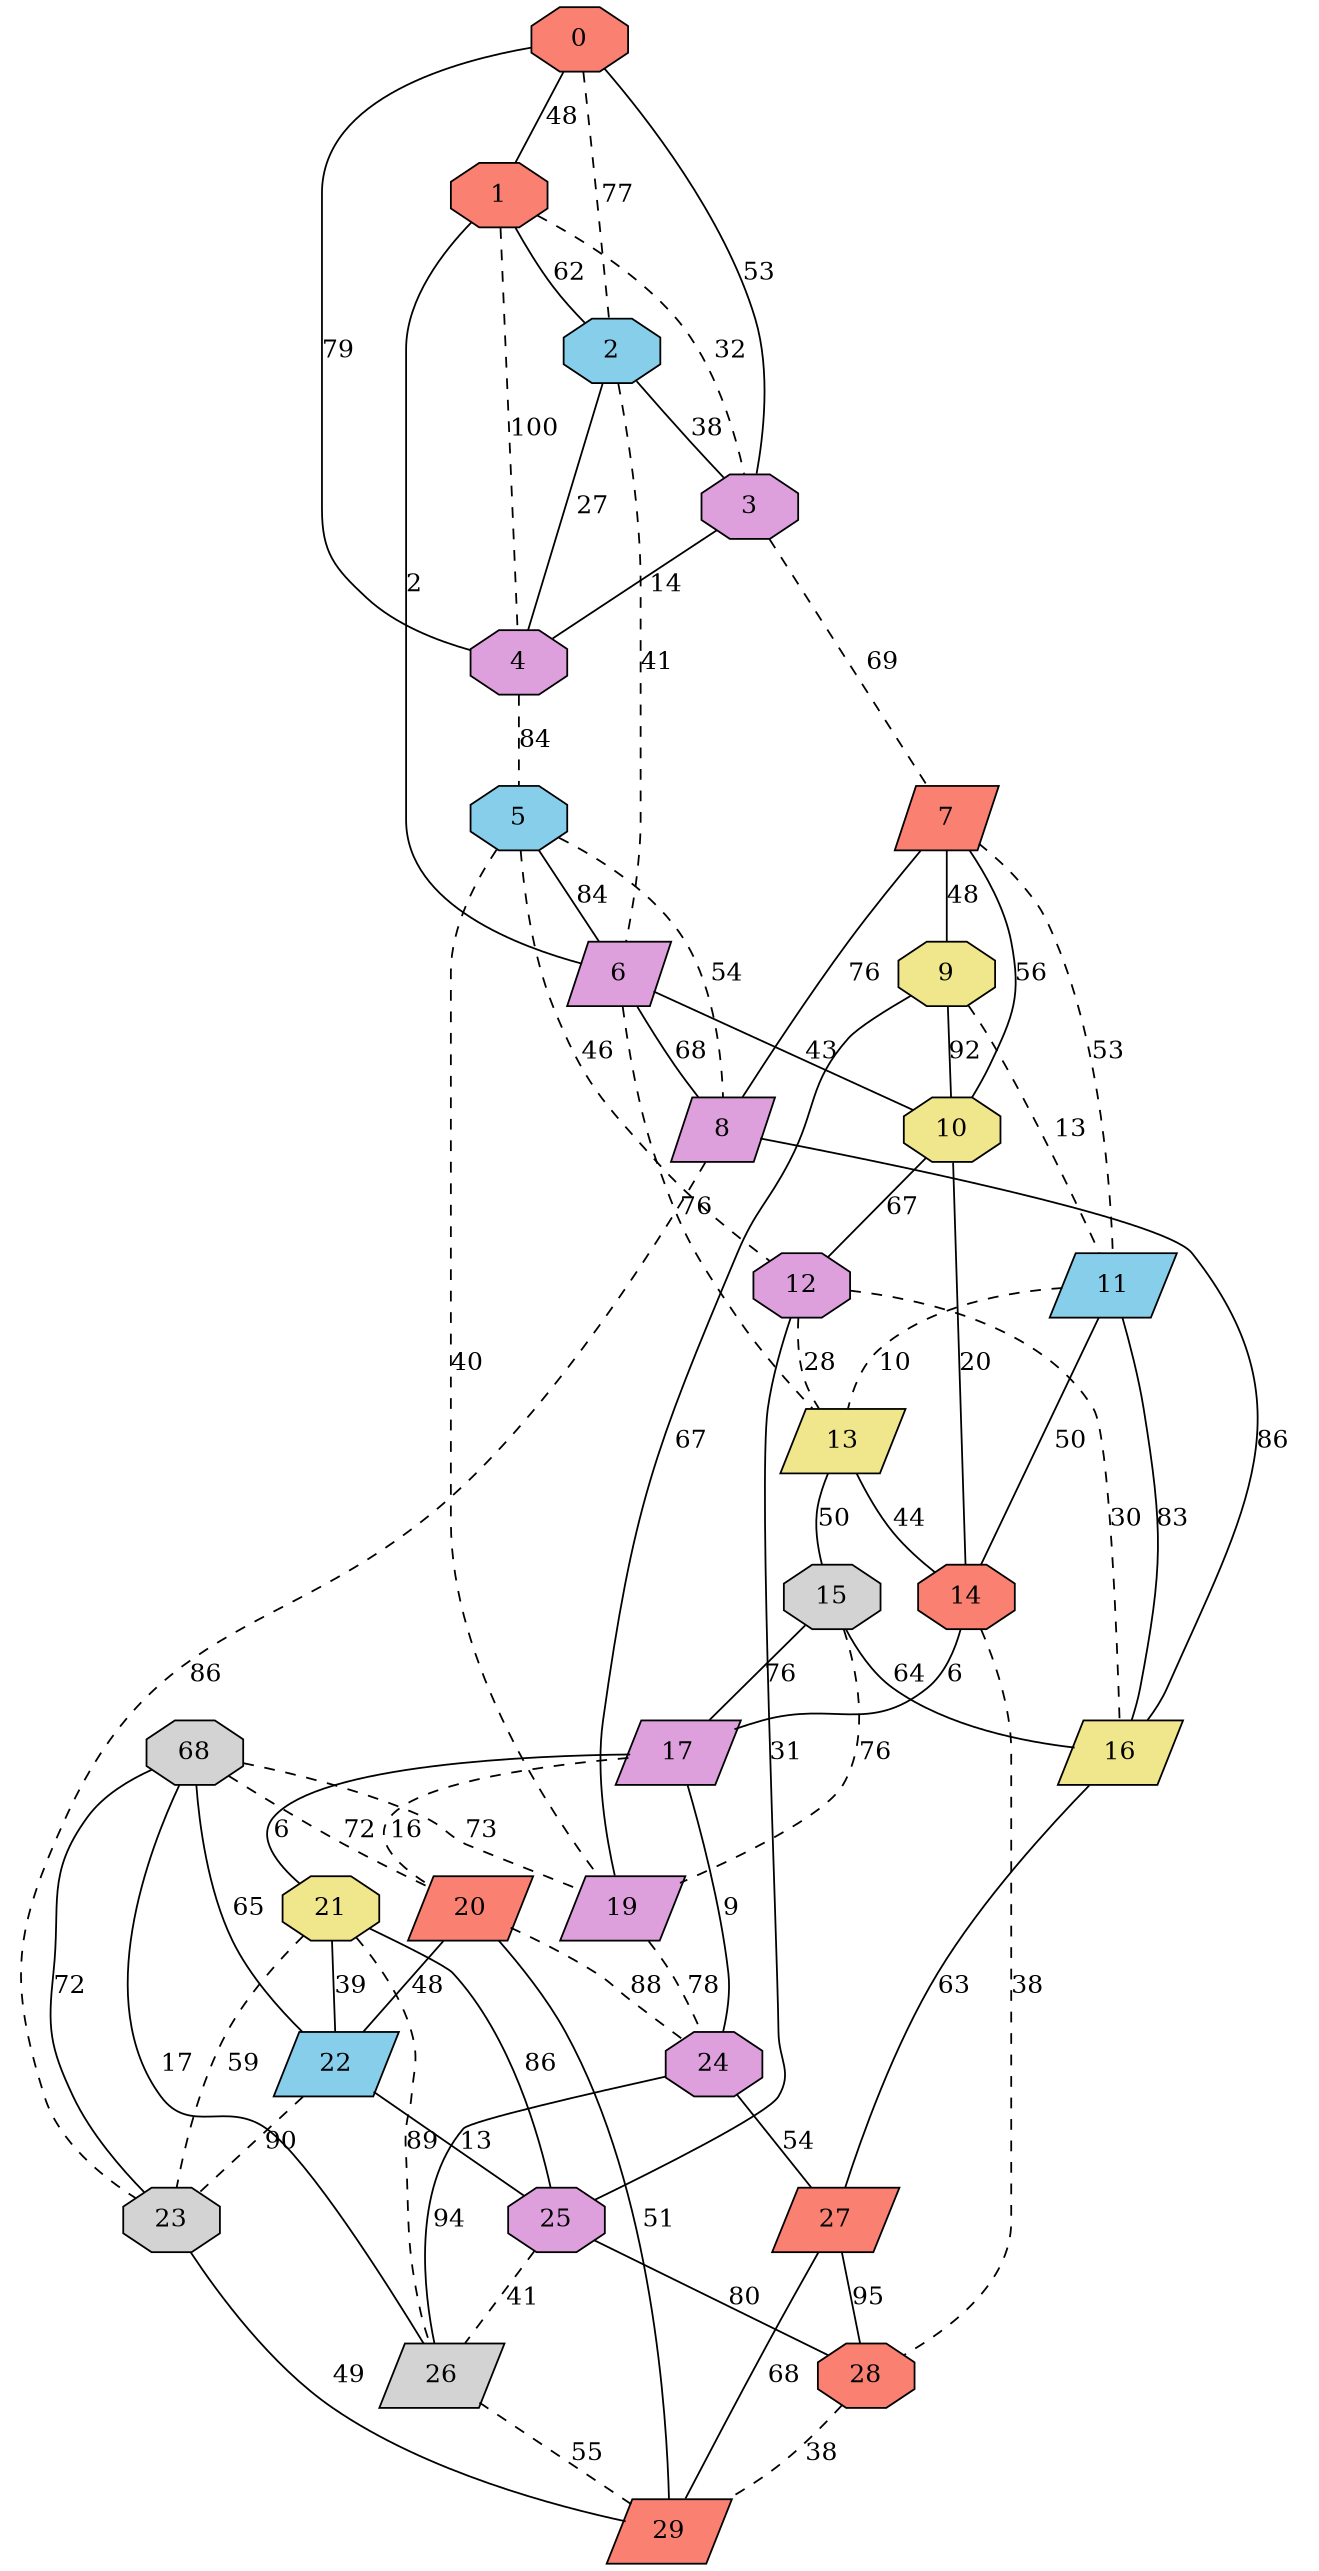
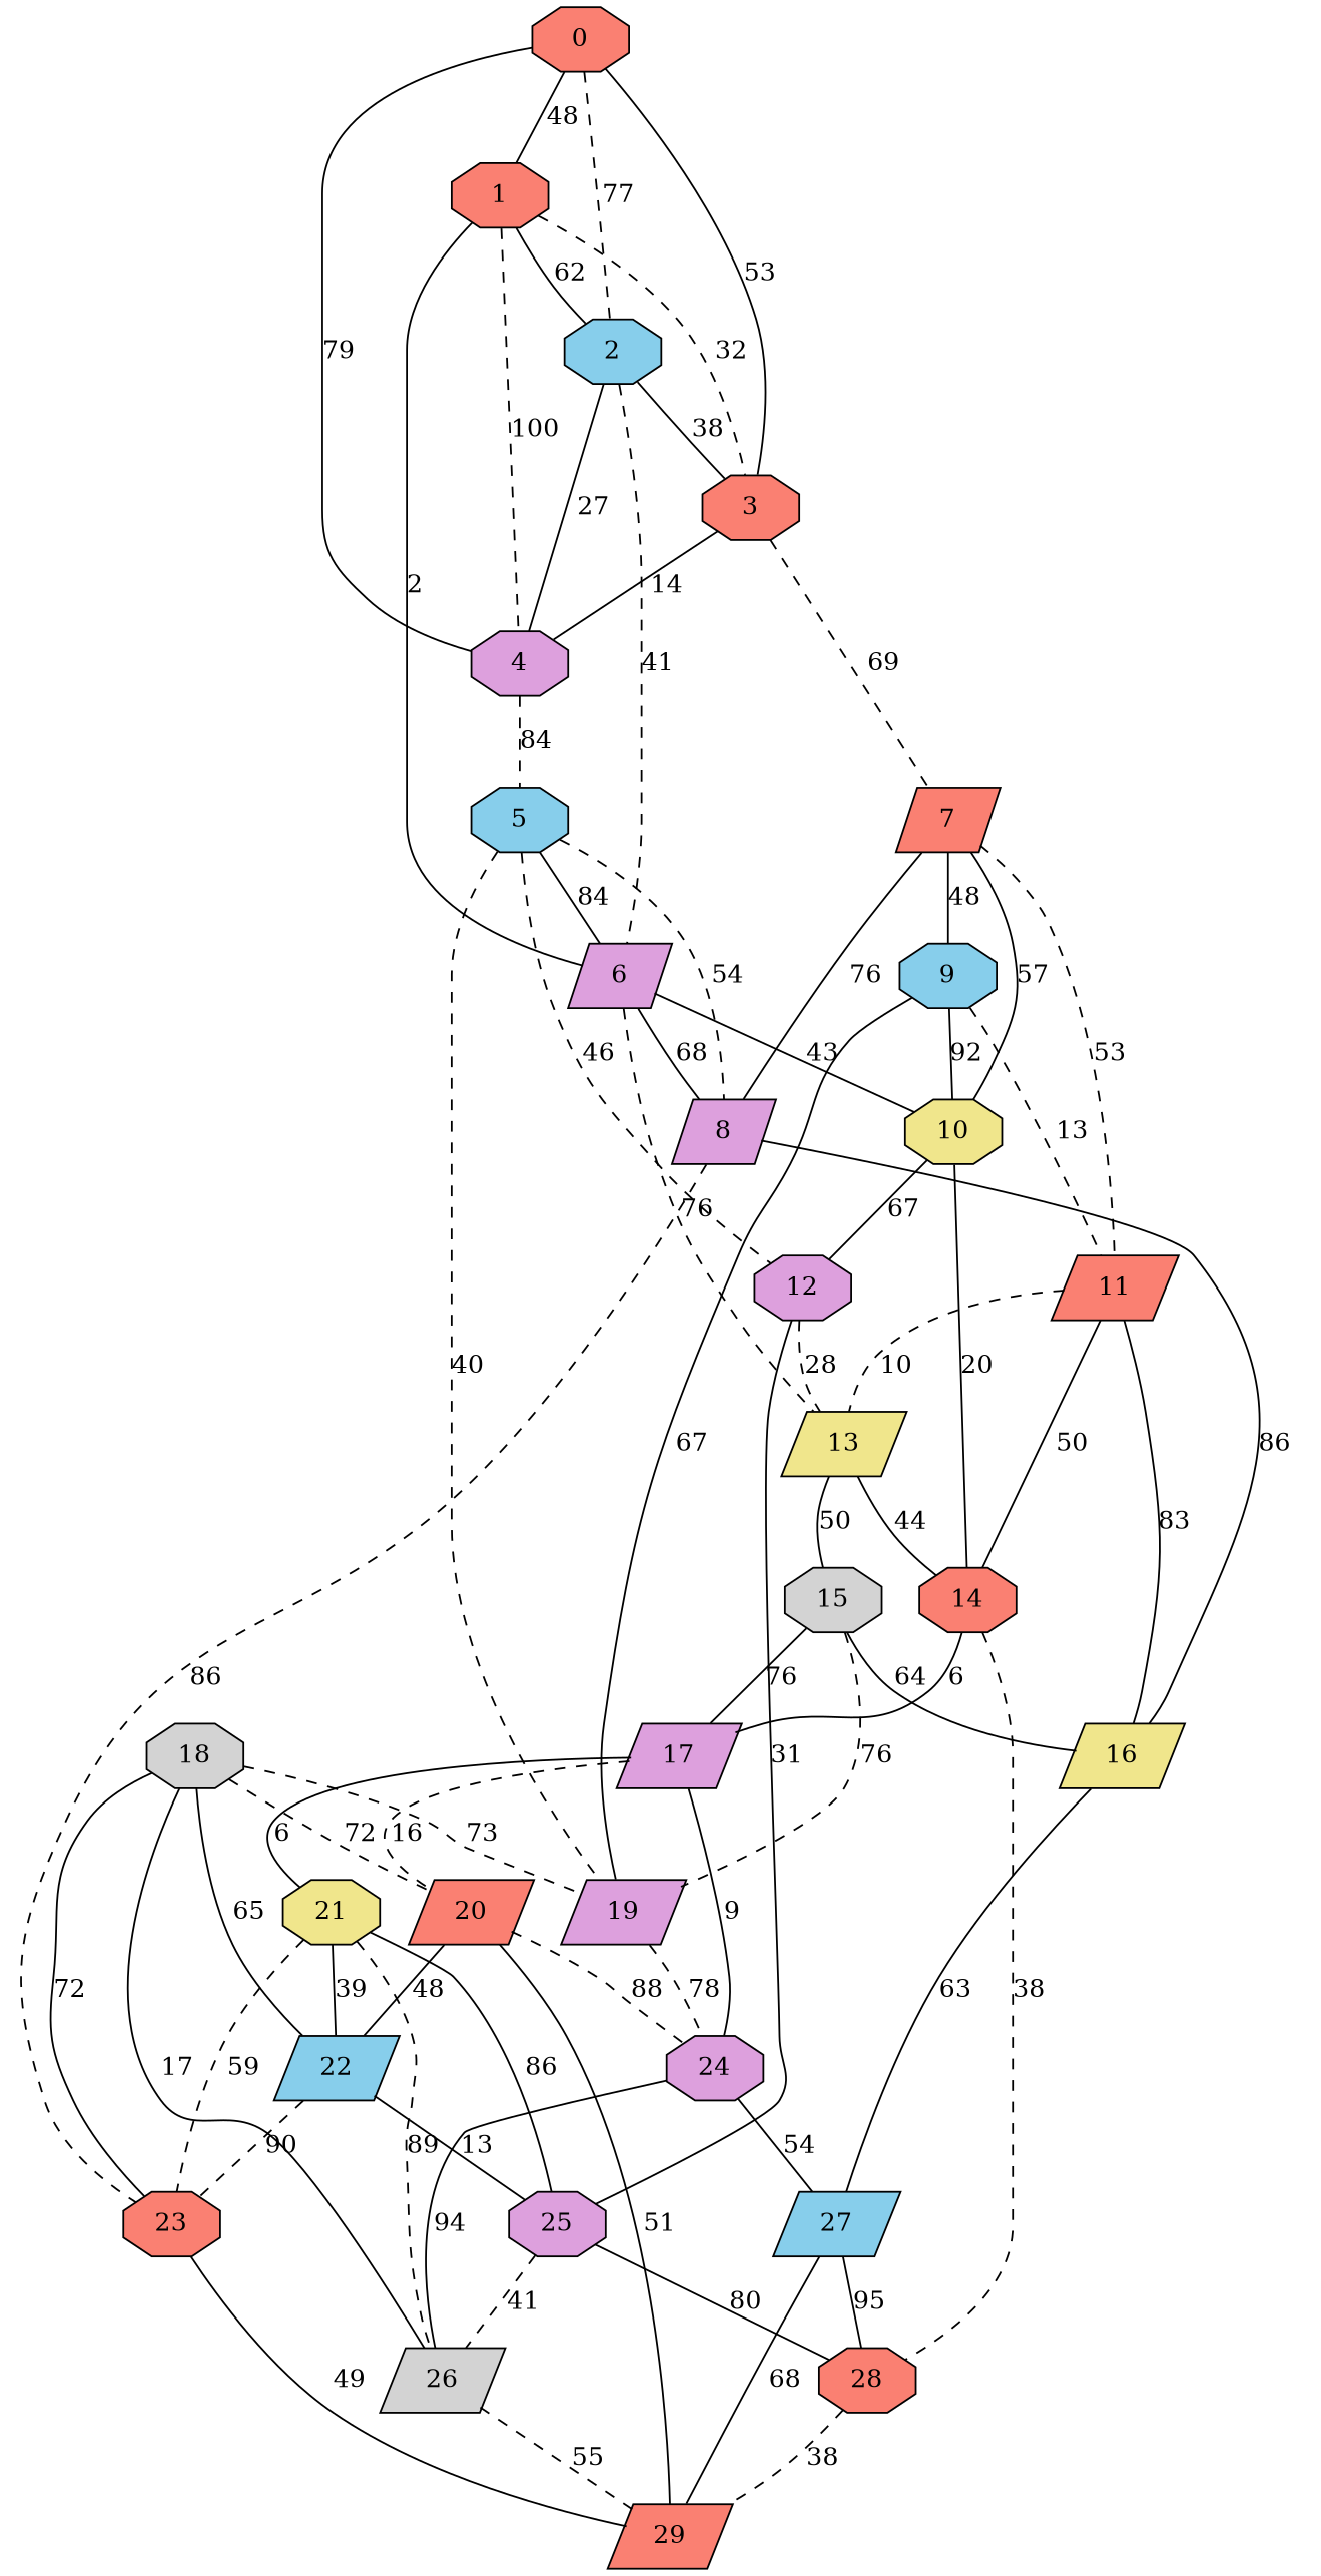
  graph {
    node [fillcolor=salmon shape=octagon style=filled]
    edge [style=solid]
    n1 [label=0]
    n2 [label=1]
    n3 [fillcolor=skyblue label=2]
-   n4 [fillcolor=plum label=3]
+   n4 [label=3]
    n5 [fillcolor=plum label=4]
    n6 [fillcolor=plum label=6 shape=parallelogram]
    n7 [label=7 shape=parallelogram]
    n8 [fillcolor=skyblue label=5]
    n9 [fillcolor=lightgrey label=15]
    n10 [fillcolor=plum label=19 shape=parallelogram]
    n11 [fillcolor=khaki label=16 shape=parallelogram]
    n12 [fillcolor=plum label=17 shape=parallelogram]
    n13 [fillcolor=plum label=8 shape=parallelogram]
    n14 [fillcolor=khaki label=10]
    n15 [fillcolor=khaki label=13 shape=parallelogram]
-   n16 [fillcolor=khaki label=9]
-   n17 [fillcolor=skyblue label=11 shape=parallelogram]
+   n16 [fillcolor=skyblue label=9]
+   n17 [label=11 shape=parallelogram]
    n18 [fillcolor=plum label=12]
-   n19 [fillcolor=lightgrey label=23]
+   n19 [label=23]
    n20 [fillcolor=plum label=25]
    n21 [fillcolor=plum label=24]
    n22 [label=14]
-   n23 [label=27 shape=parallelogram]
+   n23 [fillcolor=skyblue label=27 shape=parallelogram]
    n24 [label=29 shape=parallelogram]
    n25 [label=28]
    n26 [fillcolor=lightgrey label=26 shape=parallelogram]
    n27 [label=20 shape=parallelogram]
    n28 [fillcolor=khaki label=21]
    n29 [fillcolor=skyblue label=22 shape=parallelogram]
-   n30 [fillcolor=lightgrey label=68]
+   n30 [fillcolor=lightgrey label=18]
    n1 -- n2 [label=48]
    n1 -- n3 [label=77 style=dashed]
    n1 -- n4 [label=53]
    n1 -- n5 [label=79]
    n2 -- n3 [label=62]
    n2 -- n4 [label=32 style=dashed]
    n2 -- n5 [label=100 style=dashed]
    n2 -- n6 [label=2]
    n3 -- n4 [label=38]
    n3 -- n5 [label=27]
    n3 -- n6 [label=41 style=dashed]
    n4 -- n5 [label=14]
    n4 -- n7 [label=69 style=dashed]
    n5 -- n8 [label=84 style=dashed]
    n6 -- n13 [label=68]
    n6 -- n14 [label=43]
    n6 -- n15 [label=76 style=dashed]
    n7 -- n13 [label=76]
-   n7 -- n14 [label=56]
+   n7 -- n14 [label=57]
    n7 -- n16 [label=48]
    n7 -- n17 [label=53 style=dashed]
    n8 -- n6 [label=84]
    n8 -- n10 [label=40 style=dashed]
    n8 -- n13 [label=54 style=dashed]
    n8 -- n18 [label=46 style=dashed]
    n9 -- n10 [label=76 style=dashed]
    n9 -- n11 [label=64]
    n9 -- n12 [label=76]
    n10 -- n21 [label=78 style=dashed]
    n11 -- n23 [label=63]
    n12 -- n21 [label=9]
    n12 -- n27 [label=16 style=dashed]
    n12 -- n28 [label=6]
    n13 -- n11 [label=86]
    n13 -- n19 [label=86 style=dashed]
    n14 -- n18 [label=67]
    n14 -- n22 [label=20]
    n15 -- n9 [label=50]
    n15 -- n22 [label=44]
    n16 -- n10 [label=67]
    n16 -- n14 [label=92]
    n16 -- n17 [label=13 style=dashed]
    n17 -- n11 [label=83]
    n17 -- n15 [label=10 style=dashed]
    n17 -- n22 [label=50]
-   n18 -- n11 [label=30 style=dashed]
    n18 -- n15 [label=28 style=dashed]
    n18 -- n20 [label=31]
    n19 -- n24 [label=49]
    n20 -- n25 [label=80]
    n20 -- n26 [label=41 style=dashed]
    n21 -- n23 [label=54]
    n21 -- n26 [label=94]
    n22 -- n12 [label=6]
    n22 -- n25 [label=38 style=dashed]
    n23 -- n24 [label=68]
    n23 -- n25 [label=95]
    n25 -- n24 [label=38 style=dashed]
    n26 -- n24 [label=55 style=dashed]
    n27 -- n21 [label=88 style=dashed]
    n27 -- n24 [label=51]
    n27 -- n29 [label=48]
    n28 -- n19 [label=59 style=dashed]
    n28 -- n20 [label=86]
    n28 -- n26 [label=89 style=dashed]
    n28 -- n29 [label=39]
    n29 -- n19 [label=90 style=dashed]
    n29 -- n20 [label=13]
    n30 -- n10 [label=73 style=dashed]
    n30 -- n19 [label=72]
    n30 -- n26 [label=17]
    n30 -- n27 [label=72 style=dashed]
    n30 -- n29 [label=65]
  }
